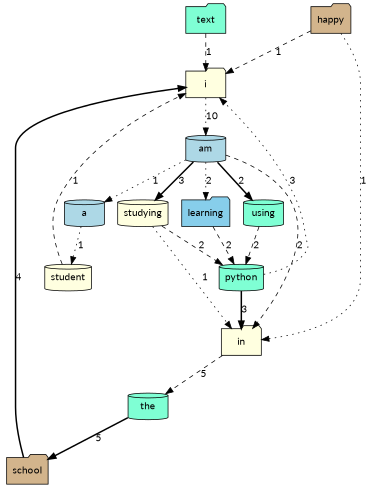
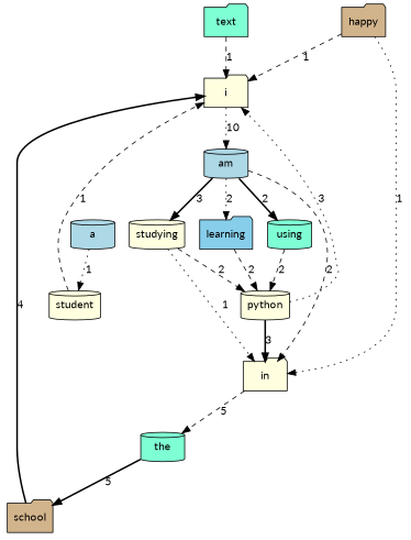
  digraph {
    fontname=Lato
    node [fillcolor=lightyellow fontname=Lato shape=cylinder style=filled]
    edge [fontname=Lato style=dashed]
    text [fillcolor=aquamarine shape=folder]
    i [shape=folder]
    am [fillcolor=lightblue]
    a [fillcolor=lightblue]
    studying
    learning [fillcolor=skyblue shape=folder]
    using [fillcolor=aquamarine]
    in [shape=folder]
    student
-   python [fillcolor=aquamarine]
+   python
    happy [fillcolor=tan shape=folder]
    the [fillcolor=aquamarine]
    school [fillcolor=tan shape=folder]
    text -> i [label=1]
    i -> am [label=10 style=dotted]
-   am -> a [label=1 style=dotted]
    am -> studying [label=3 style=bold]
    am -> learning [label=2 style=dotted]
    am -> using [label=2 style=bold]
    am -> in [label=2]
    a -> student [label=1 style=dotted]
    studying -> in [label=1 style=dotted]
    studying -> python [label=2]
    learning -> python [label=2]
    using -> python [label=2]
    in -> the [label=5]
    student -> i [label=1]
    python -> i [label=3 style=dotted]
    python -> in [label=3 style=bold]
    happy -> i [label=1]
    happy -> in [label=1 style=dotted]
    the -> school [label=5 style=bold]
    school -> i [label=4 style=bold]
  }
